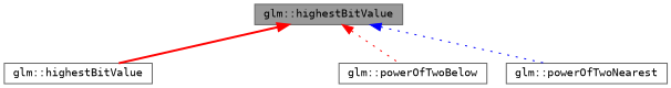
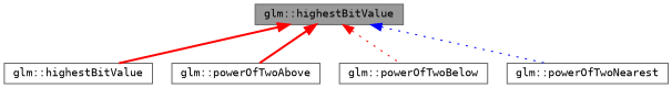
  digraph {
    rankdir=TB
    node [color=grey40 fillcolor=white fontname=Terminal fontsize=10 shape=box style=filled]
    edge [color=red dir=back fontname=Terminal fontsize=10 labelfontname=Helvetica labelfontsize=10 style=bold]
    n1 [color=gray40 fillcolor=grey60 fontcolor=black height=0.2 label="glm::highestBitValue" width=0.4]
    n2 [height=0.2 label="glm::highestBitValue" width=0.4]
+   n3 [height=0.2 label="glm::powerOfTwoAbove" width=0.4]
    n4 [height=0.2 label="glm::powerOfTwoBelow" width=0.4]
    n5 [height=0.2 label="glm::powerOfTwoNearest" width=0.4]
    n1 -> n2
+   n1 -> n3
    n1 -> n4 [style=dotted]
    n1 -> n5 [color=blue style=dotted]
  }
